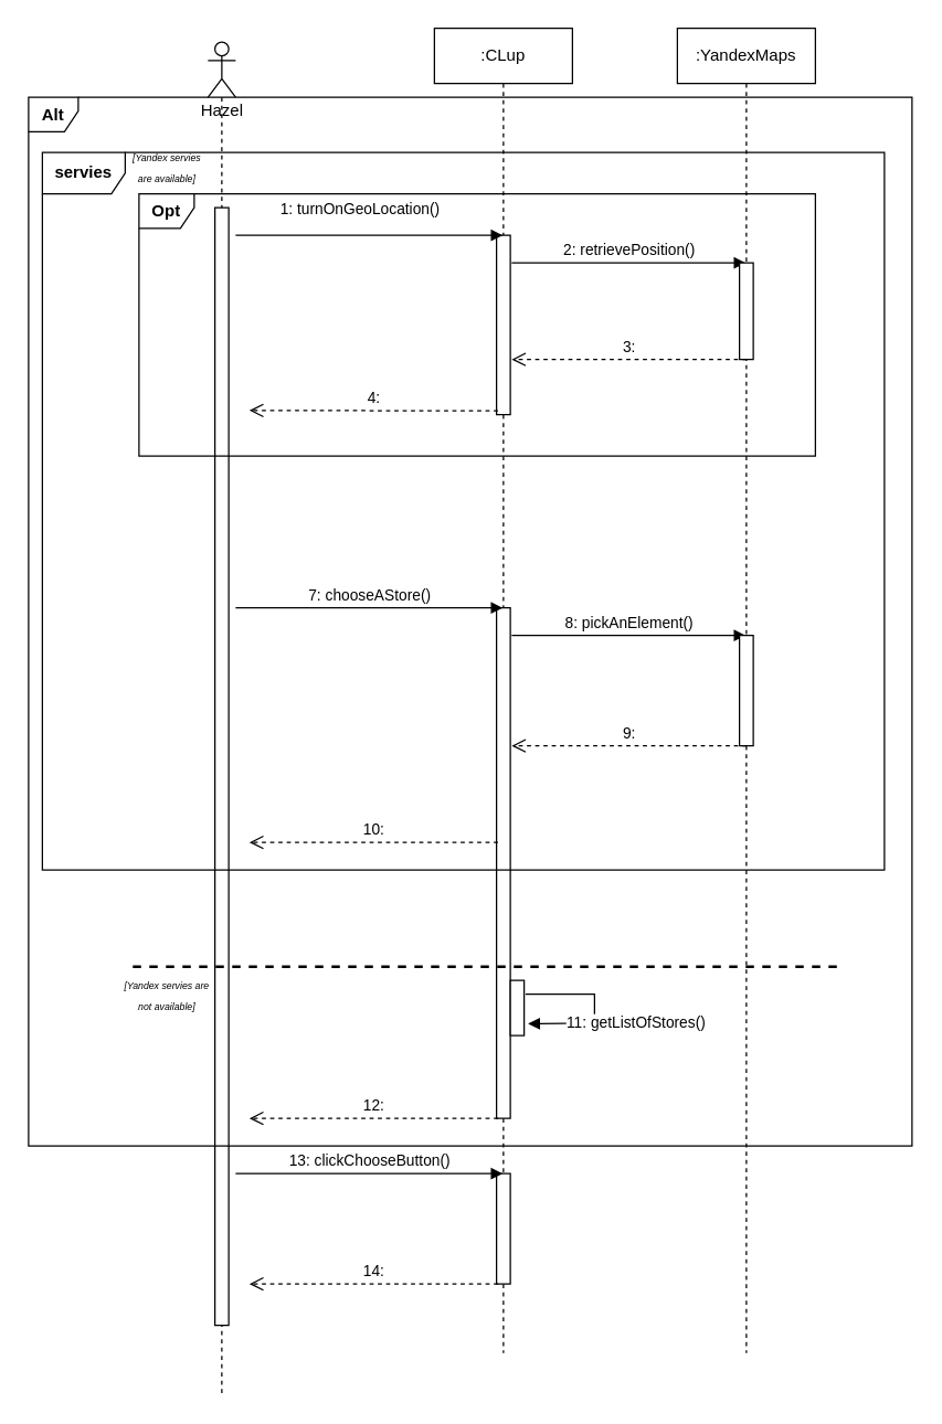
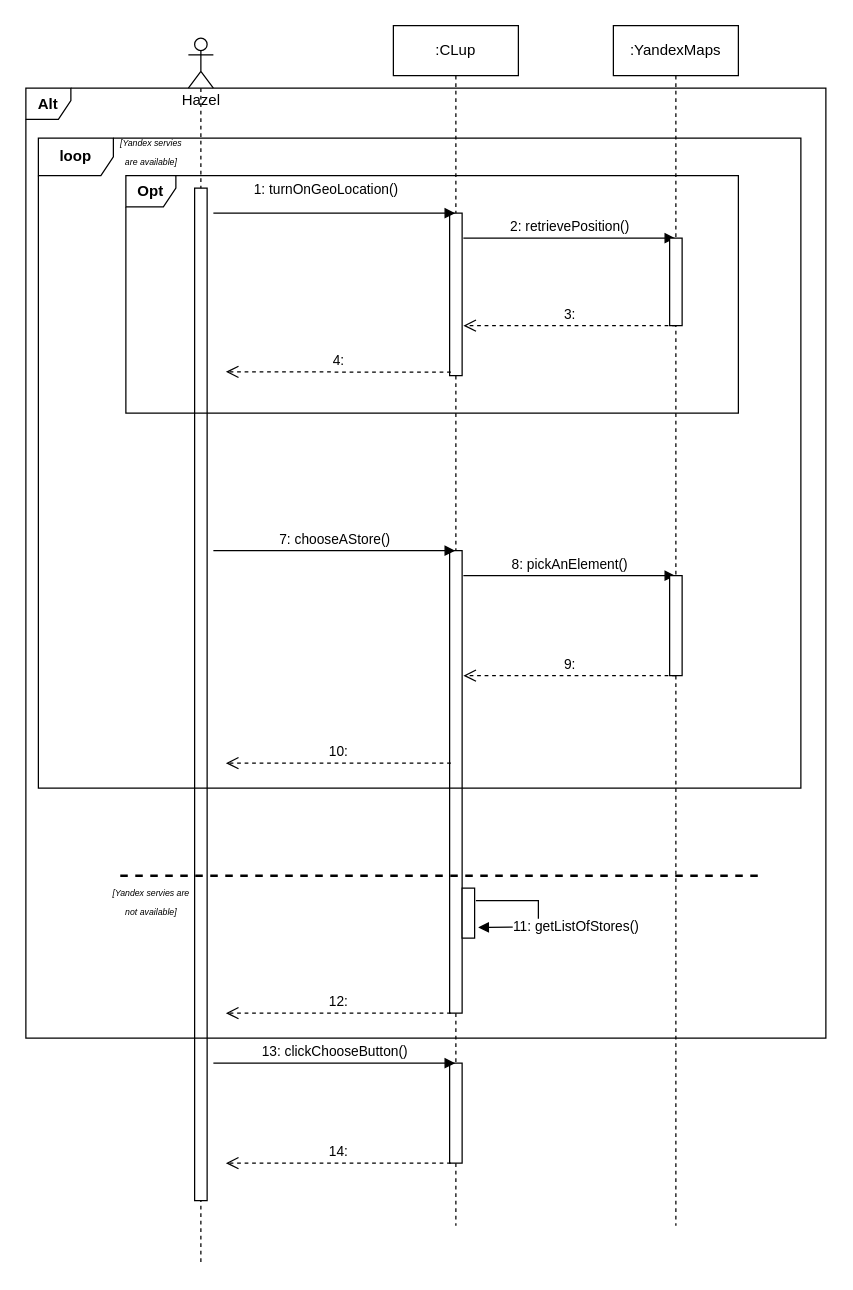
  <mxCell id="0" />
  <mxCell id="1" parent="0" />
  <mxCell id="2" value="" style="shape=umlLifeline;participant=umlActor;perimeter=lifelinePerimeter;whiteSpace=wrap;html=1;container=1;collapsible=0;recursiveResize=0;verticalAlign=top;spacingTop=36;outlineConnect=0;" parent="1" vertex="1"><mxGeometry x="150" y="30" width="20" height="980" as="geometry" /></mxCell>
  <mxCell id="3" value="" style="html=1;points=[];perimeter=orthogonalPerimeter;" parent="2" vertex="1"><mxGeometry x="5" y="120" width="10" height="810" as="geometry" /></mxCell>
  <mxCell id="4" value="Hazel" style="text;html=1;align=center;verticalAlign=middle;resizable=0;points=[];autosize=1;" parent="1" vertex="1"><mxGeometry x="135" y="70" width="50" height="20" as="geometry" /></mxCell>
  <mxCell id="5" value=":CLup" style="shape=umlLifeline;perimeter=lifelinePerimeter;whiteSpace=wrap;html=1;container=1;collapsible=0;recursiveResize=0;outlineConnect=0;" parent="1" vertex="1"><mxGeometry x="314" y="20" width="100" height="960" as="geometry" /></mxCell>
  <mxCell id="6" value="" style="html=1;points=[];perimeter=orthogonalPerimeter;" parent="5" vertex="1"><mxGeometry x="45" y="150" width="10" height="130" as="geometry" /></mxCell>
  <mxCell id="7" value="2: retrievePosition()" style="html=1;verticalAlign=bottom;endArrow=block;" edge="1" parent="5" target="13"><mxGeometry width="80" relative="1" as="geometry"><mxPoint x="56" y="170" as="sourcePoint" /><mxPoint x="136" y="170" as="targetPoint" /></mxGeometry></mxCell>
  <mxCell id="8" value="" style="html=1;points=[];perimeter=orthogonalPerimeter;" vertex="1" parent="5"><mxGeometry x="45" y="420" width="10" height="370" as="geometry" /></mxCell>
  <mxCell id="9" value="8: pickAnElement()" style="html=1;verticalAlign=bottom;endArrow=block;strokeWidth=1;" edge="1" parent="5" target="13"><mxGeometry width="80" relative="1" as="geometry"><mxPoint x="56" y="440" as="sourcePoint" /><mxPoint x="136" y="440" as="targetPoint" /></mxGeometry></mxCell>
  <mxCell id="10" value="" style="html=1;points=[];perimeter=orthogonalPerimeter;" vertex="1" parent="5"><mxGeometry x="55" y="690" width="10" height="40" as="geometry" /></mxCell>
  <mxCell id="11" value="11: getListOfStores()" style="html=1;verticalAlign=bottom;endArrow=block;strokeWidth=1;entryX=1.29;entryY=0.786;entryDx=0;entryDy=0;entryPerimeter=0;rounded=0;" edge="1" parent="5" target="10"><mxGeometry x="0.192" y="31" width="80" relative="1" as="geometry"><mxPoint x="66" y="700" as="sourcePoint" /><mxPoint x="116" y="710" as="targetPoint" /><Array as="points"><mxPoint x="116" y="700" /><mxPoint x="116" y="710" /><mxPoint x="116" y="721" /></Array><mxPoint x="30" y="-22" as="offset" /></mxGeometry></mxCell>
  <mxCell id="12" value="" style="html=1;points=[];perimeter=orthogonalPerimeter;" vertex="1" parent="5"><mxGeometry x="45" y="830" width="10" height="80" as="geometry" /></mxCell>
  <mxCell id="13" value=":YandexMaps" style="shape=umlLifeline;perimeter=lifelinePerimeter;whiteSpace=wrap;html=1;container=1;collapsible=0;recursiveResize=0;outlineConnect=0;" parent="1" vertex="1"><mxGeometry x="490" y="20" width="100" height="960" as="geometry" /></mxCell>
  <mxCell id="14" value="" style="html=1;points=[];perimeter=orthogonalPerimeter;" parent="13" vertex="1"><mxGeometry x="45" y="170" width="10" height="70" as="geometry" /></mxCell>
  <mxCell id="15" value="" style="html=1;points=[];perimeter=orthogonalPerimeter;" vertex="1" parent="13"><mxGeometry x="45" y="440" width="10" height="80" as="geometry" /></mxCell>
  <mxCell id="16" value="&lt;b&gt;Alt&lt;/b&gt;" style="shape=umlFrame;whiteSpace=wrap;html=1;width=36;height=25;" vertex="1" parent="1"><mxGeometry x="20" y="70" width="640" height="760" as="geometry" /></mxCell>
  <mxCell id="17" value="1: turnOnGeoLocation()" style="html=1;verticalAlign=bottom;endArrow=block;" edge="1" parent="1" target="5"><mxGeometry x="-0.07" y="10" width="80" relative="1" as="geometry"><mxPoint x="170" y="170" as="sourcePoint" /><mxPoint x="250" y="170" as="targetPoint" /><mxPoint as="offset" /></mxGeometry></mxCell>
  <mxCell id="18" value="&lt;i&gt;&lt;font style=&quot;font-size: 7px&quot;&gt;[Yandex servies &lt;br&gt;are available]&lt;/font&gt;&lt;/i&gt;" style="text;html=1;align=center;verticalAlign=middle;resizable=0;points=[];autosize=1;" vertex="1" parent="1"><mxGeometry x="90" y="100" width="60" height="40" as="geometry" /></mxCell>
  <mxCell id="19" value="" style="html=1;verticalAlign=bottom;endArrow=none;dashed=1;endSize=8;endFill=0;strokeWidth=2;" edge="1" parent="1"><mxGeometry relative="1" as="geometry"><mxPoint x="605.517" y="700" as="sourcePoint" /><mxPoint x="90" y="700" as="targetPoint" /></mxGeometry></mxCell>
  <mxCell id="20" value="&lt;i&gt;&lt;font style=&quot;font-size: 7px&quot;&gt;[Yandex servies are &lt;br&gt;not available]&lt;/font&gt;&lt;/i&gt;" style="text;html=1;align=center;verticalAlign=middle;resizable=0;points=[];autosize=1;" vertex="1" parent="1"><mxGeometry x="80" y="700" width="80" height="40" as="geometry" /></mxCell>
  <mxCell id="21" value="&lt;b&gt;Opt&lt;/b&gt;" style="shape=umlFrame;whiteSpace=wrap;html=1;width=40;height=25;" vertex="1" parent="1"><mxGeometry x="100" y="140" width="490" height="190" as="geometry" /></mxCell>
  <mxCell id="22" value="7: chooseAStore()" style="html=1;verticalAlign=bottom;endArrow=block;strokeWidth=1;" edge="1" parent="1" target="5"><mxGeometry width="80" relative="1" as="geometry"><mxPoint x="170" y="440" as="sourcePoint" /><mxPoint x="250" y="440" as="targetPoint" /></mxGeometry></mxCell>
  <mxCell id="23" value="3:" style="html=1;verticalAlign=bottom;endArrow=open;dashed=1;endSize=8;strokeWidth=1;" edge="1" parent="1"><mxGeometry relative="1" as="geometry"><mxPoint x="540" y="260" as="sourcePoint" /><mxPoint x="370" y="260" as="targetPoint" /></mxGeometry></mxCell>
  <mxCell id="24" value="4:" style="html=1;verticalAlign=bottom;endArrow=open;dashed=1;endSize=8;strokeWidth=1;" edge="1" parent="1"><mxGeometry relative="1" as="geometry"><mxPoint x="360" y="297.21" as="sourcePoint" /><mxPoint x="180" y="297" as="targetPoint" /></mxGeometry></mxCell>
  <mxCell id="25" value="9:" style="html=1;verticalAlign=bottom;endArrow=open;dashed=1;endSize=8;strokeWidth=1;exitX=0.5;exitY=1;exitDx=0;exitDy=0;exitPerimeter=0;" edge="1" parent="1" source="15"><mxGeometry relative="1" as="geometry"><mxPoint x="530" y="540" as="sourcePoint" /><mxPoint x="370" y="540" as="targetPoint" /></mxGeometry></mxCell>
  <mxCell id="26" value="10:" style="html=1;verticalAlign=bottom;endArrow=open;dashed=1;endSize=8;strokeWidth=1;" edge="1" parent="1"><mxGeometry relative="1" as="geometry"><mxPoint x="360" y="610" as="sourcePoint" /><mxPoint x="180" y="610" as="targetPoint" /></mxGeometry></mxCell>
  <mxCell id="27" value="12:" style="html=1;verticalAlign=bottom;endArrow=open;dashed=1;endSize=8;strokeWidth=1;" edge="1" parent="1"><mxGeometry relative="1" as="geometry"><mxPoint x="360" y="810" as="sourcePoint" /><mxPoint x="180" y="810" as="targetPoint" /></mxGeometry></mxCell>
- <mxCell id="28" value="&lt;b&gt;servies&lt;/b&gt;" style="shape=umlFrame;whiteSpace=wrap;html=1;" vertex="1" parent="1"><mxGeometry x="30" y="110" width="610" height="520" as="geometry" /></mxCell>
+ <mxCell id="28" value="&lt;b&gt;loop&lt;/b&gt;" style="shape=umlFrame;whiteSpace=wrap;html=1;" vertex="1" parent="1"><mxGeometry x="30" y="110" width="610" height="520" as="geometry" /></mxCell>
  <mxCell id="29" value="13: clickChooseButton()" style="html=1;verticalAlign=bottom;endArrow=block;strokeWidth=1;" edge="1" parent="1" target="5"><mxGeometry width="80" relative="1" as="geometry"><mxPoint x="170" y="850" as="sourcePoint" /><mxPoint x="250" y="850" as="targetPoint" /></mxGeometry></mxCell>
  <mxCell id="30" value="14:" style="html=1;verticalAlign=bottom;endArrow=open;dashed=1;endSize=8;strokeWidth=1;" edge="1" parent="1"><mxGeometry relative="1" as="geometry"><mxPoint x="360" y="930" as="sourcePoint" /><mxPoint x="180" y="930" as="targetPoint" /></mxGeometry></mxCell>
